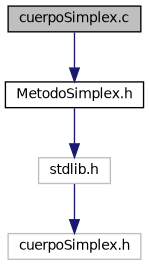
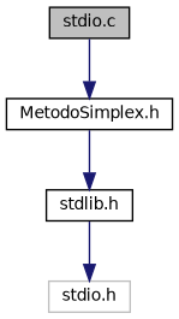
  digraph {
    node [color=black fillcolor=white fontname=Helvetica fontsize=10 shape=record style=filled]
    edge [color=midnightblue fontname=Helvetica fontsize=10 labelfontname=Helvetica labelfontsize=10 style=solid]
-   n1 [fillcolor=grey75 fontcolor=black height=0.2 label="cuerpoSimplex.c" width=0.4]
+   n1 [fillcolor=grey75 fontcolor=black height=0.2 label="stdio.c" width=0.4]
    n2 [height=0.2 label="MetodoSimplex.h" width=0.4]
-   n3 [color=grey75 height=0.2 label="stdlib.h" width=0.4]
-   n4 [color=grey75 height=0.2 label="cuerpoSimplex.h" width=0.4]
+   n3 [height=0.2 label="stdlib.h" width=0.4]
+   n4 [color=grey75 height=0.2 label="stdio.h" width=0.4]
    n1 -> n2
    n2 -> n3
    n3 -> n4
  }
